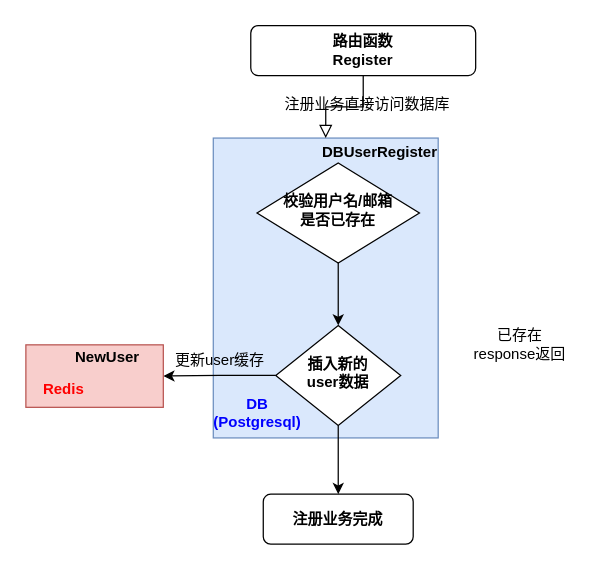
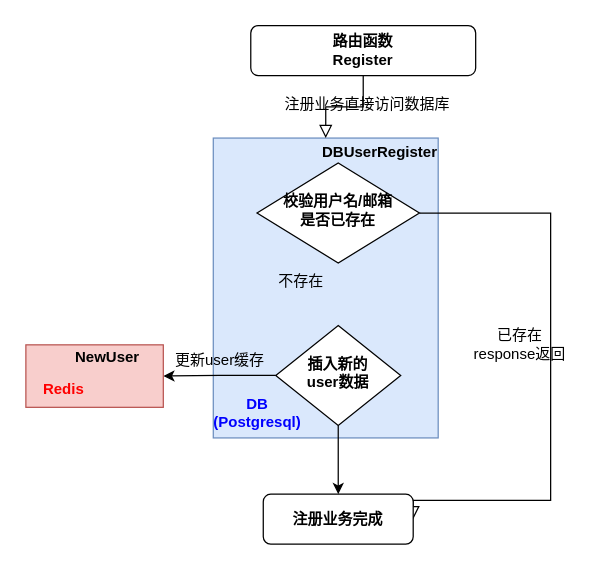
  <mxCell id="0" />
  <mxCell id="1" parent="0" />
  <mxCell id="2" value="" style="rounded=0;whiteSpace=wrap;html=1;fillColor=#dae8fc;strokeColor=#6c8ebf;" parent="1" vertex="1"><mxGeometry x="170" y="110" width="180" height="240" as="geometry" /></mxCell>
  <mxCell id="3" value="" style="rounded=0;html=1;jettySize=auto;orthogonalLoop=1;fontSize=11;endArrow=block;endFill=0;endSize=8;strokeWidth=1;shadow=0;labelBackgroundColor=none;edgeStyle=orthogonalEdgeStyle;entryX=0.5;entryY=0;entryDx=0;entryDy=0;" parent="1" source="4" target="2" edge="1"><mxGeometry relative="1" as="geometry" /></mxCell>
  <mxCell id="4" value="&lt;b&gt;路由函数&lt;br&gt;Register&lt;br&gt;&lt;/b&gt;" style="rounded=1;whiteSpace=wrap;html=1;fontSize=12;glass=0;strokeWidth=1;shadow=0;" parent="1" vertex="1"><mxGeometry x="200" y="20" width="180" height="40" as="geometry" /></mxCell>
+ <mxCell id="5" value="" style="rounded=0;html=1;jettySize=auto;orthogonalLoop=1;fontSize=11;endArrow=block;endFill=0;endSize=8;strokeWidth=1;shadow=0;labelBackgroundColor=none;edgeStyle=orthogonalEdgeStyle;exitX=1;exitY=0.5;exitDx=0;exitDy=0;entryX=1;entryY=0.5;entryDx=0;entryDy=0;" parent="1" source="8" target="6" edge="1"><mxGeometry x="0.171" y="20" relative="1" as="geometry"><mxPoint as="offset" /><Array as="points"><mxPoint x="440" y="170" /><mxPoint x="440" y="400" /></Array></mxGeometry></mxCell>
  <mxCell id="6" value="&lt;b style=&quot;border-color: var(--border-color);&quot;&gt;注册业务完成&lt;/b&gt;" style="rounded=1;whiteSpace=wrap;html=1;fontSize=12;glass=0;strokeWidth=1;shadow=0;" parent="1" vertex="1"><mxGeometry x="210" y="395" width="120" height="40" as="geometry" /></mxCell>
- <mxCell id="7" style="edgeStyle=orthogonalEdgeStyle;rounded=0;orthogonalLoop=1;jettySize=auto;html=1;entryX=0.5;entryY=0;entryDx=0;entryDy=0;" parent="1" source="8" target="10" edge="1"><mxGeometry relative="1" as="geometry" /></mxCell>
  <mxCell id="8" value="&lt;b&gt;校验用户名/邮箱&lt;br&gt;是否已存在&lt;br&gt;&lt;/b&gt;" style="rhombus;whiteSpace=wrap;html=1;shadow=0;fontFamily=Helvetica;fontSize=12;align=center;strokeWidth=1;spacing=6;spacingTop=-4;" parent="1" vertex="1"><mxGeometry x="205" y="130" width="130" height="80" as="geometry" /></mxCell>
  <mxCell id="9" style="edgeStyle=orthogonalEdgeStyle;rounded=0;orthogonalLoop=1;jettySize=auto;html=1;entryX=1;entryY=0.5;entryDx=0;entryDy=0;" edge="1" parent="1" source="10" target="19"><mxGeometry relative="1" as="geometry" /></mxCell>
  <mxCell id="10" value="&lt;b&gt;插入新的&lt;br&gt;user数据&lt;br&gt;&lt;/b&gt;" style="rhombus;whiteSpace=wrap;html=1;shadow=0;fontFamily=Helvetica;fontSize=12;align=center;strokeWidth=1;spacing=6;spacingTop=-4;" parent="1" vertex="1"><mxGeometry x="220" y="260" width="100" height="80" as="geometry" /></mxCell>
+ <mxCell id="11" value="不存在" style="text;html=1;align=center;verticalAlign=middle;resizable=0;points=[];autosize=1;strokeColor=none;fillColor=none;" parent="1" vertex="1"><mxGeometry x="210" y="210" width="60" height="30" as="geometry" /></mxCell>
  <mxCell id="12" value="&lt;b&gt;&lt;font color=&quot;#0000ff&quot;&gt;DB&lt;br&gt;(Postgresql)&lt;/font&gt;&lt;br&gt;&lt;/b&gt;" style="text;html=1;align=center;verticalAlign=middle;resizable=0;points=[];autosize=1;strokeColor=none;fillColor=none;" parent="1" vertex="1"><mxGeometry x="160" y="310" width="90" height="40" as="geometry" /></mxCell>
  <mxCell id="13" value="" style="endArrow=classic;html=1;rounded=0;entryX=0.5;entryY=0;entryDx=0;entryDy=0;" parent="1" target="6" edge="1"><mxGeometry width="50" height="50" relative="1" as="geometry"><mxPoint x="270" y="340" as="sourcePoint" /><mxPoint x="160" y="230" as="targetPoint" /></mxGeometry></mxCell>
  <mxCell id="14" value="更新user缓存" style="text;html=1;align=center;verticalAlign=middle;resizable=0;points=[];autosize=1;strokeColor=none;fillColor=none;" parent="1" vertex="1"><mxGeometry x="130" y="272.5" width="90" height="30" as="geometry" /></mxCell>
  <mxCell id="15" value="&lt;b&gt;DBUserRegister&lt;/b&gt;" style="text;html=1;align=center;verticalAlign=middle;resizable=0;points=[];autosize=1;strokeColor=none;fillColor=none;" parent="1" vertex="1"><mxGeometry x="243" y="107" width="120" height="30" as="geometry" /></mxCell>
  <mxCell id="16" value="注册业务直接访问数据库" style="text;html=1;align=center;verticalAlign=middle;resizable=0;points=[];autosize=1;strokeColor=none;fillColor=none;" vertex="1" parent="1"><mxGeometry x="213" y="68" width="160" height="30" as="geometry" /></mxCell>
  <mxCell id="17" value="已存在&lt;br&gt;response返回" style="text;html=1;align=center;verticalAlign=middle;resizable=0;points=[];autosize=1;strokeColor=none;fillColor=none;" vertex="1" parent="1"><mxGeometry x="365" y="255" width="100" height="40" as="geometry" /></mxCell>
  <mxCell id="18" value="" style="group" vertex="1" connectable="0" parent="1"><mxGeometry x="20" y="270.5" width="110" height="55" as="geometry" /></mxCell>
  <mxCell id="19" value="" style="rounded=0;whiteSpace=wrap;html=1;fillColor=#f8cecc;strokeColor=#b85450;" parent="18" vertex="1"><mxGeometry y="5" width="110" height="50" as="geometry" /></mxCell>
  <mxCell id="20" value="&lt;b&gt;&lt;font color=&quot;#ff0000&quot;&gt;Redis&lt;/font&gt;&lt;/b&gt;" style="text;html=1;align=center;verticalAlign=middle;resizable=0;points=[];autosize=1;strokeColor=none;fillColor=none;" parent="18" vertex="1"><mxGeometry y="25" width="60" height="30" as="geometry" /></mxCell>
  <mxCell id="21" value="&lt;b&gt;NewUser&lt;/b&gt;" style="text;html=1;align=center;verticalAlign=middle;resizable=0;points=[];autosize=1;strokeColor=none;fillColor=none;" vertex="1" parent="18"><mxGeometry x="30" width="70" height="30" as="geometry" /></mxCell>
